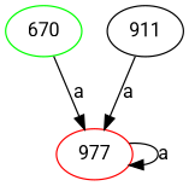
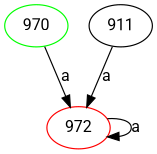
  digraph {
    fontname=Roboto
    node [fontname=Roboto]
    edge [fontname=Roboto]
-   n1 [color=green label=670]
-   n2 [color=red label=977]
+   n1 [color=green label=970]
+   n2 [color=red label=972]
    n3 [color=black label=911]
    n1 -> n2 [label=a]
    n2 -> n2 [label=a]
    n3 -> n2 [label=a]
  }
